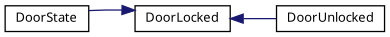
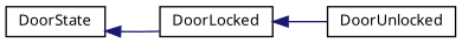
  digraph {
    fontname="Noto Sans"
    rankdir=LR
    node [color=black fillcolor=white fontname="Noto Sans" fontsize=10 shape=record style=filled]
    edge [color=midnightblue dir=back fontname="Noto Sans" fontsize=10 labelfontname=Helvetica labelfontsize=10 style=solid]
    n1 [height=0.2 label=DoorState width=0.4]
    n2 [height=0.2 label=DoorLocked width=0.4]
    n3 [height=0.2 label=DoorUnlocked width=0.4]
-   n2 -> n1
+   n1 -> n2
    n2 -> n3
  }
